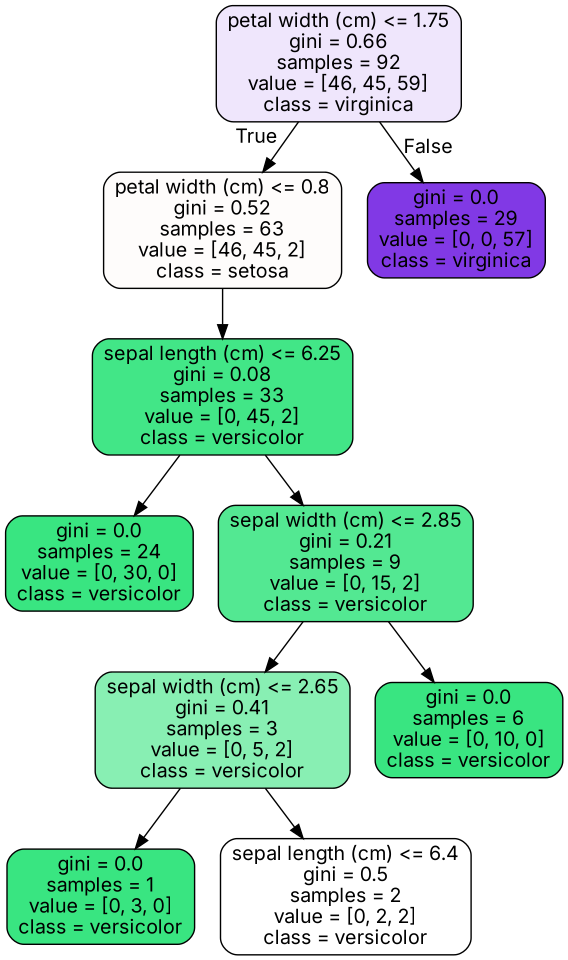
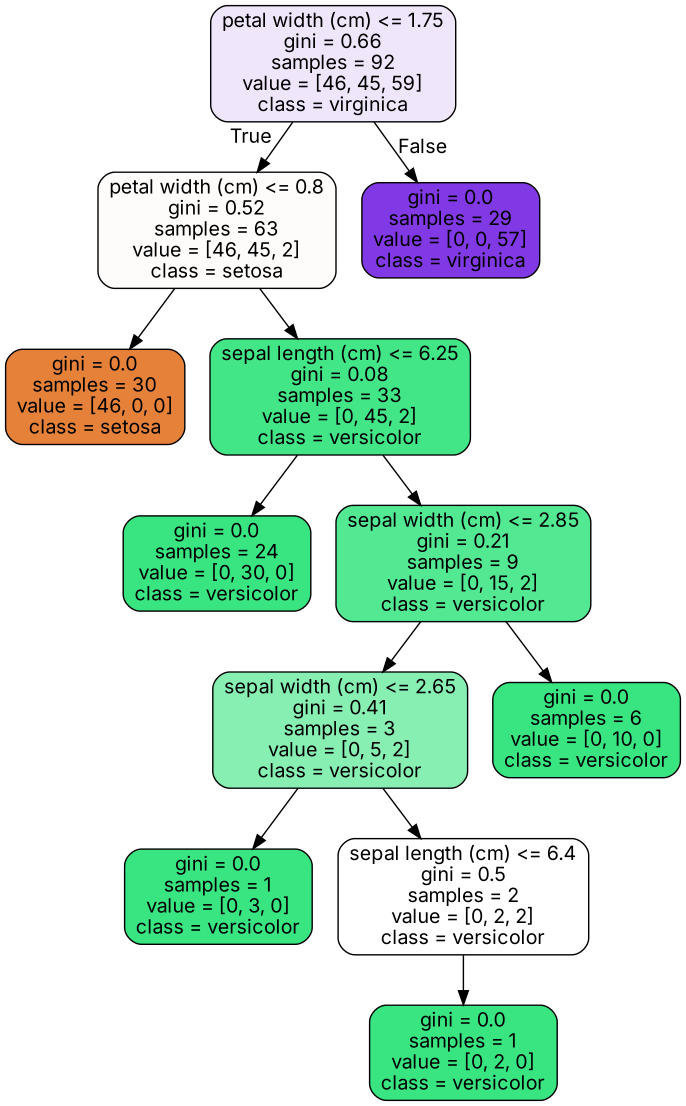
  digraph {
    fontname=Inter
    node [color=black fillcolor="#39e581" fontname=Inter shape=box style="filled, rounded"]
    edge [fontname=Inter]
    n1 [fillcolor="#efe6fc" label="petal width (cm) <= 1.75\ngini = 0.66\nsamples = 92\nvalue = [46, 45, 59]\nclass = virginica"]
    n2 [fillcolor="#fefcfb" label="petal width (cm) <= 0.8\ngini = 0.52\nsamples = 63\nvalue = [46, 45, 2]\nclass = setosa"]
    n3 [fillcolor="#8139e5" label="gini = 0.0\nsamples = 29\nvalue = [0, 0, 57]\nclass = virginica"]
+   n4 [fillcolor="#e58139" label="gini = 0.0\nsamples = 30\nvalue = [46, 0, 0]\nclass = setosa"]
    n5 [fillcolor="#42e687" label="sepal length (cm) <= 6.25\ngini = 0.08\nsamples = 33\nvalue = [0, 45, 2]\nclass = versicolor"]
    n6 [label="gini = 0.0\nsamples = 24\nvalue = [0, 30, 0]\nclass = versicolor"]
    n7 [fillcolor="#53e892" label="sepal width (cm) <= 2.85\ngini = 0.21\nsamples = 9\nvalue = [0, 15, 2]\nclass = versicolor"]
    n8 [fillcolor="#88efb3" label="sepal width (cm) <= 2.65\ngini = 0.41\nsamples = 3\nvalue = [0, 5, 2]\nclass = versicolor"]
    n9 [label="gini = 0.0\nsamples = 6\nvalue = [0, 10, 0]\nclass = versicolor"]
    n10 [label="gini = 0.0\nsamples = 1\nvalue = [0, 3, 0]\nclass = versicolor"]
    n11 [fillcolor="#ffffff" label="sepal length (cm) <= 6.4\ngini = 0.5\nsamples = 2\nvalue = [0, 2, 2]\nclass = versicolor"]
+   n12 [label="gini = 0.0\nsamples = 1\nvalue = [0, 2, 0]\nclass = versicolor"]
    n1 -> n2 [headlabel=True labelangle=45 labeldistance=2.5]
    n1 -> n3 [headlabel=False labelangle=-45 labeldistance=2.5]
+   n2 -> n4
    n2 -> n5
    n5 -> n6
    n5 -> n7
    n7 -> n8
    n7 -> n9
    n8 -> n10
    n8 -> n11
+   n11 -> n12
  }
